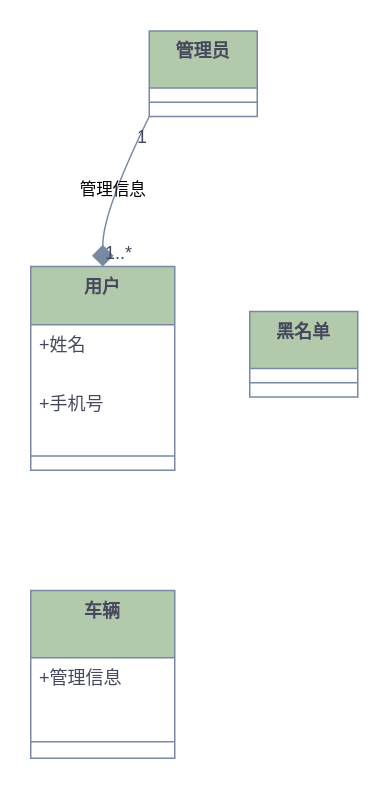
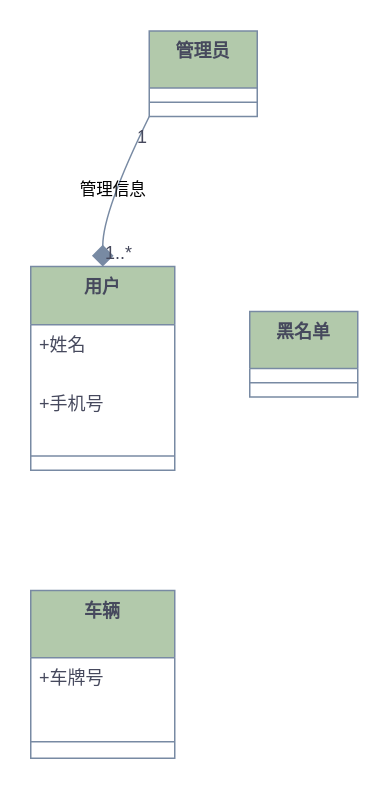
  <mxCell id="0" />
  <mxCell id="1" parent="0" />
  <mxCell id="2" value="用户" style="swimlane;fontStyle=1;align=center;verticalAlign=top;childLayout=stackLayout;horizontal=1;startSize=38.857;horizontalStack=0;resizeParent=1;resizeParentMax=0;resizeLast=0;collapsible=0;marginBottom=0;labelBackgroundColor=none;fillColor=#B2C9AB;strokeColor=#788AA3;fontColor=#46495D;" vertex="1" parent="1"><mxGeometry x="20" y="177" width="96" height="135.857" as="geometry" /></mxCell>
  <mxCell id="3" value="+姓名" style="text;strokeColor=none;fillColor=none;align=left;verticalAlign=top;spacingLeft=4;spacingRight=4;overflow=hidden;rotatable=0;points=[[0,0.5],[1,0.5]];portConstraint=eastwest;labelBackgroundColor=none;fontColor=#46495D;" vertex="1" parent="2"><mxGeometry y="38.857" width="96" height="39" as="geometry" /></mxCell>
  <mxCell id="4" value="+手机号" style="text;strokeColor=none;fillColor=none;align=left;verticalAlign=top;spacingLeft=4;spacingRight=4;overflow=hidden;rotatable=0;points=[[0,0.5],[1,0.5]];portConstraint=eastwest;labelBackgroundColor=none;fontColor=#46495D;" vertex="1" parent="2"><mxGeometry y="77.857" width="96" height="39" as="geometry" /></mxCell>
  <mxCell id="5" style="line;strokeWidth=1;fillColor=none;align=left;verticalAlign=middle;spacingTop=-1;spacingLeft=3;spacingRight=3;rotatable=0;labelPosition=right;points=[];portConstraint=eastwest;strokeColor=#788AA3;labelBackgroundColor=none;fontColor=#46495D;" vertex="1" parent="2"><mxGeometry y="116.857" width="96" height="19" as="geometry" /></mxCell>
  <mxCell id="6" value="车辆" style="swimlane;fontStyle=1;align=center;verticalAlign=top;childLayout=stackLayout;horizontal=1;startSize=44.8;horizontalStack=0;resizeParent=1;resizeParentMax=0;resizeLast=0;collapsible=0;marginBottom=0;labelBackgroundColor=none;fillColor=#B2C9AB;strokeColor=#788AA3;fontColor=#46495D;" vertex="1" parent="1"><mxGeometry x="20" y="393" width="96" height="111.8" as="geometry" /></mxCell>
- <mxCell id="7" value="+管理信息" style="text;strokeColor=none;fillColor=none;align=left;verticalAlign=top;spacingLeft=4;spacingRight=4;overflow=hidden;rotatable=0;points=[[0,0.5],[1,0.5]];portConstraint=eastwest;labelBackgroundColor=none;fontColor=#46495D;" vertex="1" parent="6"><mxGeometry y="44.8" width="96" height="45" as="geometry" /></mxCell>
+ <mxCell id="7" value="+车牌号" style="text;strokeColor=none;fillColor=none;align=left;verticalAlign=top;spacingLeft=4;spacingRight=4;overflow=hidden;rotatable=0;points=[[0,0.5],[1,0.5]];portConstraint=eastwest;labelBackgroundColor=none;fontColor=#46495D;" vertex="1" parent="6"><mxGeometry y="44.8" width="96" height="45" as="geometry" /></mxCell>
  <mxCell id="8" style="line;strokeWidth=1;fillColor=none;align=left;verticalAlign=middle;spacingTop=-1;spacingLeft=3;spacingRight=3;rotatable=0;labelPosition=right;points=[];portConstraint=eastwest;strokeColor=#788AA3;labelBackgroundColor=none;fontColor=#46495D;" vertex="1" parent="6"><mxGeometry y="89.8" width="96" height="22" as="geometry" /></mxCell>
  <mxCell id="9" value="管理员" style="swimlane;fontStyle=1;align=center;verticalAlign=top;childLayout=stackLayout;horizontal=1;startSize=38;horizontalStack=0;resizeParent=1;resizeParentMax=0;resizeLast=0;collapsible=0;marginBottom=0;labelBackgroundColor=none;fillColor=#B2C9AB;strokeColor=#788AA3;fontColor=#46495D;" vertex="1" parent="1"><mxGeometry x="99" y="20" width="72" height="57" as="geometry" /></mxCell>
  <mxCell id="10" style="line;strokeWidth=1;fillColor=none;align=left;verticalAlign=middle;spacingTop=-1;spacingLeft=3;spacingRight=3;rotatable=0;labelPosition=right;points=[];portConstraint=eastwest;strokeColor=#788AA3;labelBackgroundColor=none;fontColor=#46495D;" vertex="1" parent="9"><mxGeometry y="38" width="72" height="19" as="geometry" /></mxCell>
  <mxCell id="11" value="黑名单" style="swimlane;fontStyle=1;align=center;verticalAlign=top;childLayout=stackLayout;horizontal=1;startSize=38;horizontalStack=0;resizeParent=1;resizeParentMax=0;resizeLast=0;collapsible=0;marginBottom=0;labelBackgroundColor=none;fillColor=#B2C9AB;strokeColor=#788AA3;fontColor=#46495D;" vertex="1" parent="1"><mxGeometry x="166" y="207" width="72" height="57" as="geometry" /></mxCell>
  <mxCell id="12" style="line;strokeWidth=1;fillColor=none;align=left;verticalAlign=middle;spacingTop=-1;spacingLeft=3;spacingRight=3;rotatable=0;labelPosition=right;points=[];portConstraint=eastwest;strokeColor=#788AA3;labelBackgroundColor=none;fontColor=#46495D;" vertex="1" parent="11"><mxGeometry y="38" width="72" height="19" as="geometry" /></mxCell>
  <mxCell id="13" value="管理信息" style="curved=1;startArrow=none;endArrow=diamond;endSize=12;exitX=0;exitY=1;entryX=0.5;entryY=0;rounded=0;labelBackgroundColor=none;strokeColor=#788AA3;fontColor=default;" edge="1" parent="1" source="9" target="2"><mxGeometry relative="1" as="geometry"><Array as="points"><mxPoint x="68" y="140" /></Array></mxGeometry></mxCell>
  <mxCell id="14" value="1" style="edgeLabel;resizable=0;labelBackgroundColor=none;fontSize=12;align=right;verticalAlign=top;fontColor=#46495D;" vertex="1" parent="13"><mxGeometry x="-1" relative="1" as="geometry" /></mxCell>
  <mxCell id="15" value="1..*" style="edgeLabel;resizable=0;labelBackgroundColor=none;fontSize=12;align=left;verticalAlign=bottom;fontColor=#46495D;" vertex="1" parent="13"><mxGeometry x="1" relative="1" as="geometry" /></mxCell>
